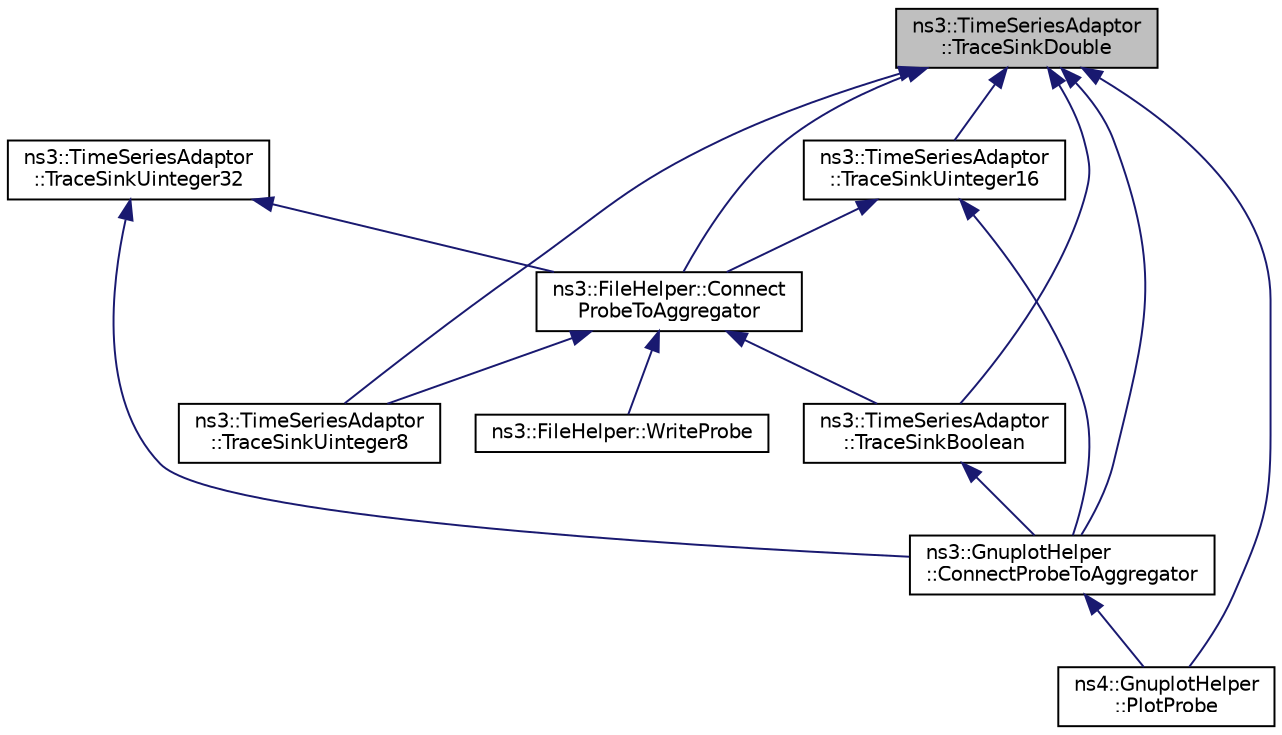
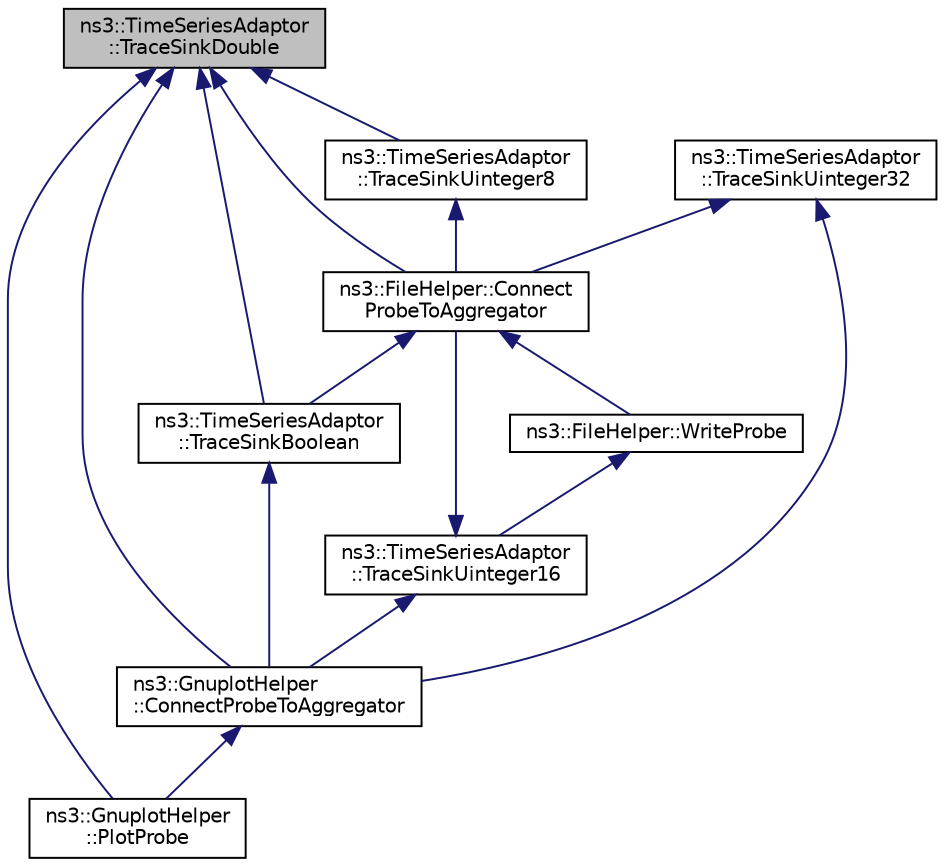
  digraph {
    rankdir=TB
    node [color=black fillcolor=white fontname=Helvetica fontsize=10 shape=record style=filled]
    edge [color=midnightblue dir=back fontname=Helvetica fontsize=10 labelfontname=Helvetica labelfontsize=10 style=solid]
    n1 [fillcolor=grey75 fontcolor=black height=0.2 label="ns3::TimeSeriesAdaptor\l::TraceSinkDouble" width=0.4]
    n2 [height=0.2 label="ns3::FileHelper::Connect\lProbeToAggregator" width=0.4]
    n3 [height=0.2 label="ns3::GnuplotHelper\l::ConnectProbeToAggregator" width=0.4]
    n4 [height=0.2 label="ns3::TimeSeriesAdaptor\l::TraceSinkBoolean" width=0.4]
    n5 [height=0.2 label="ns3::TimeSeriesAdaptor\l::TraceSinkUinteger16" width=0.4]
    n6 [height=0.2 label="ns3::TimeSeriesAdaptor\l::TraceSinkUinteger8" width=0.4]
-   n7 [height=0.2 label="ns4::GnuplotHelper\l::PlotProbe" width=0.4]
+   n7 [height=0.2 label="ns3::GnuplotHelper\l::PlotProbe" width=0.4]
    n8 [height=0.2 label="ns3::FileHelper::WriteProbe" width=0.4]
    n9 [height=0.2 label="ns3::TimeSeriesAdaptor\l::TraceSinkUinteger32" width=0.4]
    n1 -> n2
    n1 -> n3
    n1 -> n4
-   n1 -> n5
+   n8 -> n5
    n1 -> n6
    n1 -> n7
    n2 -> n4
    n2 -> n8
    n3 -> n7
    n4 -> n3
    n5 -> n2
    n5 -> n3
-   n2 -> n6
+   n6 -> n2
    n9 -> n2
    n9 -> n3
  }
